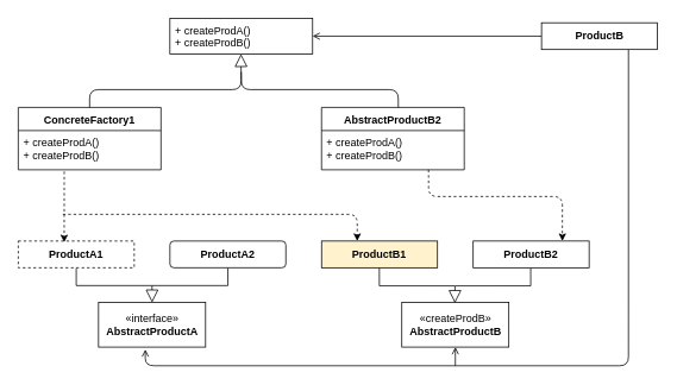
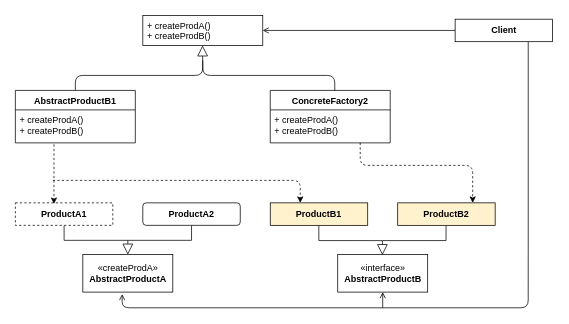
  <mxCell id="0" />
  <mxCell id="1" parent="0" />
  <mxCell id="2" value="" style="rounded=0;whiteSpace=wrap;html=1;fillColor=none;" vertex="1" parent="1"><mxGeometry x="190" y="20" width="160" height="40" as="geometry" /></mxCell>
  <mxCell id="3" value="+ createProdA()&#10;+ createProdB()" style="text;strokeColor=none;fillColor=none;align=left;verticalAlign=top;spacingLeft=4;spacingRight=4;overflow=hidden;rotatable=0;points=[[0,0.5],[1,0.5]];portConstraint=eastwest;fontStyle=0" parent="1" vertex="1"><mxGeometry x="190" y="20" width="160" height="40" as="geometry" /></mxCell>
  <mxCell id="4" style="edgeStyle=orthogonalEdgeStyle;orthogonalLoop=1;jettySize=auto;html=1;exitX=0;exitY=0.5;exitDx=0;exitDy=0;entryX=1;entryY=0.5;entryDx=0;entryDy=0;endArrow=open;endFill=0;rounded=1;" edge="1" parent="1" source="6" target="3"><mxGeometry relative="1" as="geometry" /></mxCell>
  <mxCell id="5" style="edgeStyle=orthogonalEdgeStyle;rounded=1;orthogonalLoop=1;jettySize=auto;html=1;exitX=0.75;exitY=1;exitDx=0;exitDy=0;endArrow=open;endFill=0;entryX=0.437;entryY=1.054;entryDx=0;entryDy=0;entryPerimeter=0;" edge="1" parent="1" source="6" target="8"><mxGeometry relative="1" as="geometry"><mxPoint x="160" y="410" as="targetPoint" /><Array as="points"><mxPoint x="704" y="410" /><mxPoint x="162" y="410" /></Array></mxGeometry></mxCell>
- <mxCell id="6" value="&lt;b&gt;ProductB&lt;/b&gt;" style="rounded=0;whiteSpace=wrap;html=1;" parent="1" vertex="1"><mxGeometry x="606.62" y="25" width="130" height="30" as="geometry" /></mxCell>
+ <mxCell id="6" value="&lt;b&gt;Client&lt;/b&gt;" style="rounded=0;whiteSpace=wrap;html=1;" parent="1" vertex="1"><mxGeometry x="606.62" y="25" width="130" height="30" as="geometry" /></mxCell>
  <mxCell id="7" value="" style="endArrow=block;endFill=0;endSize=12;html=1;entryX=0.5;entryY=0;entryDx=0;entryDy=0;" parent="1" target="8" edge="1"><mxGeometry width="160" relative="1" as="geometry"><mxPoint x="170" y="320" as="sourcePoint" /><mxPoint x="170" y="300" as="targetPoint" /></mxGeometry></mxCell>
- <mxCell id="8" value="«interface»&lt;br&gt;&lt;b&gt;AbstractProductA&lt;/b&gt;" style="html=1;fillColor=none;" vertex="1" parent="1"><mxGeometry x="110" y="339.03" width="120" height="50" as="geometry" /></mxCell>
- <mxCell id="9" value="«createProdB»&lt;br&gt;&lt;b&gt;AbstractProductB&lt;/b&gt;" style="html=1;fillColor=none;" vertex="1" parent="1"><mxGeometry x="450" y="339.03" width="120" height="50" as="geometry" /></mxCell>
+ <mxCell id="8" value="«createProdA»&lt;br&gt;&lt;b&gt;AbstractProductA&lt;/b&gt;" style="html=1;fillColor=none;" vertex="1" parent="1"><mxGeometry x="110" y="339.03" width="120" height="50" as="geometry" /></mxCell>
+ <mxCell id="9" value="«interface»&lt;br&gt;&lt;b&gt;AbstractProductB&lt;/b&gt;" style="html=1;fillColor=none;" vertex="1" parent="1"><mxGeometry x="450" y="339.03" width="120" height="50" as="geometry" /></mxCell>
  <mxCell id="10" style="edgeStyle=orthogonalEdgeStyle;rounded=0;orthogonalLoop=1;jettySize=auto;html=1;exitX=0.5;exitY=1;exitDx=0;exitDy=0;endArrow=none;endFill=0;" edge="1" parent="1" source="11"><mxGeometry relative="1" as="geometry"><mxPoint x="170" y="320" as="targetPoint" /><Array as="points"><mxPoint x="85" y="320" /><mxPoint x="170" y="320" /></Array></mxGeometry></mxCell>
  <mxCell id="11" value="&lt;b&gt;ProductA1&lt;/b&gt;" style="rounded=0;whiteSpace=wrap;html=1;dashed=1;" vertex="1" parent="1"><mxGeometry x="20" y="270" width="130" height="30" as="geometry" /></mxCell>
  <mxCell id="12" value="" style="edgeStyle=orthogonalEdgeStyle;rounded=0;orthogonalLoop=1;jettySize=auto;html=1;endArrow=none;endFill=0;" edge="1" parent="1" source="13"><mxGeometry relative="1" as="geometry"><mxPoint x="170" y="320" as="targetPoint" /><Array as="points"><mxPoint x="255" y="320" /><mxPoint x="170" y="320" /></Array></mxGeometry></mxCell>
  <mxCell id="13" value="&lt;b&gt;ProductA2&lt;/b&gt;" style="whiteSpace=wrap;html=1;rounded=1;" vertex="1" parent="1"><mxGeometry x="190" y="270" width="130" height="30" as="geometry" /></mxCell>
  <mxCell id="14" value="&lt;b&gt;ProductB1&lt;/b&gt;" style="rounded=0;whiteSpace=wrap;html=1;fillColor=#fff2cc;" vertex="1" parent="1"><mxGeometry x="360" y="270" width="130" height="30" as="geometry" /></mxCell>
- <mxCell id="15" value="&lt;b&gt;ProductB2&lt;/b&gt;" style="rounded=0;whiteSpace=wrap;html=1;" vertex="1" parent="1"><mxGeometry x="530" y="270" width="130" height="30" as="geometry" /></mxCell>
- <mxCell id="16" value="ConcreteFactory1" style="swimlane;fontStyle=1;align=center;verticalAlign=top;childLayout=stackLayout;horizontal=1;startSize=26;horizontalStack=0;resizeParent=1;resizeParentMax=0;resizeLast=0;collapsible=1;marginBottom=0;fillColor=none;" vertex="1" parent="1"><mxGeometry x="20" y="120" width="160" height="70" as="geometry" /></mxCell>
+ <mxCell id="15" value="&lt;b&gt;ProductB2&lt;/b&gt;" style="rounded=0;whiteSpace=wrap;html=1;fillColor=#fff2cc;" vertex="1" parent="1"><mxGeometry x="530" y="270" width="130" height="30" as="geometry" /></mxCell>
+ <mxCell id="16" value="AbstractProductB1" style="swimlane;fontStyle=1;align=center;verticalAlign=top;childLayout=stackLayout;horizontal=1;startSize=26;horizontalStack=0;resizeParent=1;resizeParentMax=0;resizeLast=0;collapsible=1;marginBottom=0;fillColor=none;" vertex="1" parent="1"><mxGeometry x="20" y="120" width="160" height="70" as="geometry" /></mxCell>
  <mxCell id="17" value="+ createProdA()&#10;+ createProdB()" style="text;strokeColor=none;fillColor=none;align=left;verticalAlign=top;spacingLeft=4;spacingRight=4;overflow=hidden;rotatable=0;points=[[0,0.5],[1,0.5]];portConstraint=eastwest;" vertex="1" parent="16"><mxGeometry y="26" width="160" height="44" as="geometry" /></mxCell>
- <mxCell id="18" value="AbstractProductB2" style="swimlane;fontStyle=1;align=center;verticalAlign=top;childLayout=stackLayout;horizontal=1;startSize=26;horizontalStack=0;resizeParent=1;resizeParentMax=0;resizeLast=0;collapsible=1;marginBottom=0;fillColor=none;" vertex="1" parent="1"><mxGeometry x="360" y="120" width="160" height="70" as="geometry" /></mxCell>
+ <mxCell id="18" value="ConcreteFactory2" style="swimlane;fontStyle=1;align=center;verticalAlign=top;childLayout=stackLayout;horizontal=1;startSize=26;horizontalStack=0;resizeParent=1;resizeParentMax=0;resizeLast=0;collapsible=1;marginBottom=0;fillColor=none;" vertex="1" parent="1"><mxGeometry x="360" y="120" width="160" height="70" as="geometry" /></mxCell>
  <mxCell id="19" value="+ createProdA()&#10;+ createProdB()" style="text;strokeColor=none;fillColor=none;align=left;verticalAlign=top;spacingLeft=4;spacingRight=4;overflow=hidden;rotatable=0;points=[[0,0.5],[1,0.5]];portConstraint=eastwest;" vertex="1" parent="18"><mxGeometry y="26" width="160" height="44" as="geometry" /></mxCell>
  <mxCell id="20" value="" style="endArrow=block;endFill=0;endSize=12;html=1;entryX=0.5;entryY=1;entryDx=0;entryDy=0;exitX=0.5;exitY=0;exitDx=0;exitDy=0;" edge="1" parent="1" source="16"><mxGeometry width="160" relative="1" as="geometry"><mxPoint x="270" y="110" as="sourcePoint" /><mxPoint x="269.66" y="60" as="targetPoint" /><Array as="points"><mxPoint x="100" y="100" /><mxPoint x="270" y="100" /></Array></mxGeometry></mxCell>
  <mxCell id="21" value="" style="endArrow=classic;html=1;exitX=0.322;exitY=1.045;exitDx=0;exitDy=0;exitPerimeter=0;entryX=0.396;entryY=0.048;entryDx=0;entryDy=0;entryPerimeter=0;dashed=1;" edge="1" parent="1" source="17" target="11"><mxGeometry width="50" height="50" relative="1" as="geometry"><mxPoint x="-30" y="290" as="sourcePoint" /><mxPoint x="20" y="240" as="targetPoint" /></mxGeometry></mxCell>
  <mxCell id="22" value="" style="endArrow=classic;html=1;dashed=1;" edge="1" parent="1"><mxGeometry width="50" height="50" relative="1" as="geometry"><mxPoint x="70" y="240" as="sourcePoint" /><mxPoint x="400" y="270" as="targetPoint" /><Array as="points"><mxPoint x="400" y="240" /></Array></mxGeometry></mxCell>
  <mxCell id="23" value="" style="endArrow=classic;html=1;dashed=1;exitX=0.75;exitY=1;exitDx=0;exitDy=0;" edge="1" parent="1" source="18"><mxGeometry width="50" height="50" relative="1" as="geometry"><mxPoint x="469" y="220" as="sourcePoint" /><mxPoint x="630" y="270" as="targetPoint" /><Array as="points"><mxPoint x="480" y="220" /><mxPoint x="630" y="220" /></Array></mxGeometry></mxCell>
  <mxCell id="24" value="" style="endArrow=none;html=1;entryX=0.538;entryY=0.004;entryDx=0;entryDy=0;entryPerimeter=0;" edge="1" parent="1" target="18"><mxGeometry width="50" height="50" relative="1" as="geometry"><mxPoint x="270" y="80" as="sourcePoint" /><mxPoint x="380" y="80" as="targetPoint" /><Array as="points"><mxPoint x="270" y="100" /><mxPoint x="446" y="100" /></Array></mxGeometry></mxCell>
  <mxCell id="25" value="" style="endArrow=block;endFill=0;endSize=12;html=1;entryX=0.5;entryY=0;entryDx=0;entryDy=0;" edge="1" parent="1"><mxGeometry width="160" relative="1" as="geometry"><mxPoint x="509.59" y="320.62" as="sourcePoint" /><mxPoint x="509.59" y="339.65" as="targetPoint" /></mxGeometry></mxCell>
  <mxCell id="26" style="edgeStyle=orthogonalEdgeStyle;rounded=0;orthogonalLoop=1;jettySize=auto;html=1;exitX=0.5;exitY=1;exitDx=0;exitDy=0;endArrow=none;endFill=0;" edge="1" parent="1"><mxGeometry relative="1" as="geometry"><mxPoint x="509.659" y="320.344" as="targetPoint" /><mxPoint x="424.831" y="300.344" as="sourcePoint" /><Array as="points"><mxPoint x="424.59" y="320.62" /><mxPoint x="509.59" y="320.62" /></Array></mxGeometry></mxCell>
  <mxCell id="27" value="" style="edgeStyle=orthogonalEdgeStyle;rounded=0;orthogonalLoop=1;jettySize=auto;html=1;endArrow=none;endFill=0;" edge="1" parent="1"><mxGeometry relative="1" as="geometry"><mxPoint x="594.487" y="300.62" as="sourcePoint" /><mxPoint x="509.659" y="320.344" as="targetPoint" /><Array as="points"><mxPoint x="594.59" y="320.62" /><mxPoint x="509.59" y="320.62" /></Array></mxGeometry></mxCell>
  <mxCell id="28" value="" style="endArrow=open;html=1;entryX=0.5;entryY=1;entryDx=0;entryDy=0;endFill=0;" edge="1" parent="1" target="9"><mxGeometry width="50" height="50" relative="1" as="geometry"><mxPoint x="510" y="410" as="sourcePoint" /><mxPoint x="420" y="430" as="targetPoint" /></mxGeometry></mxCell>
